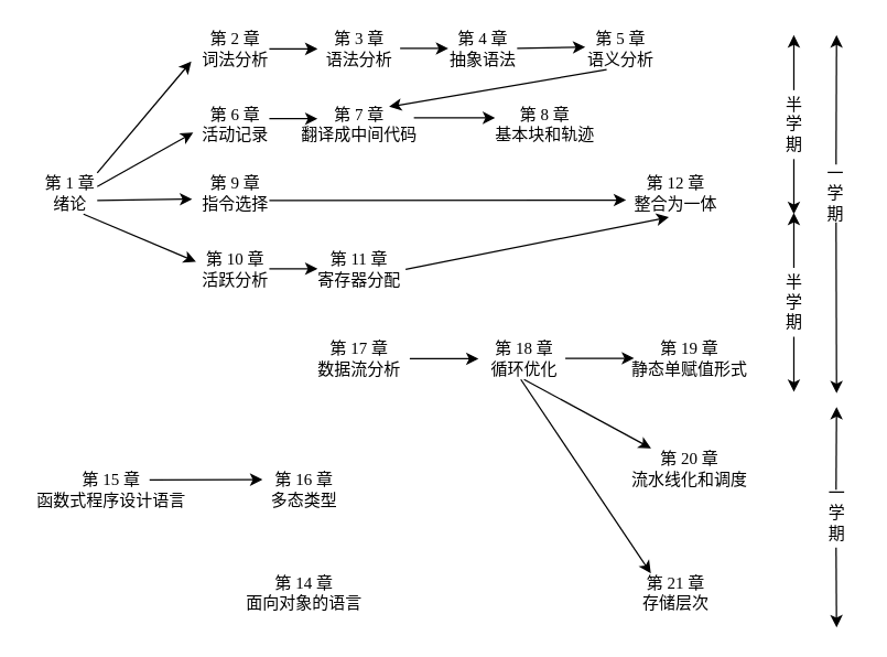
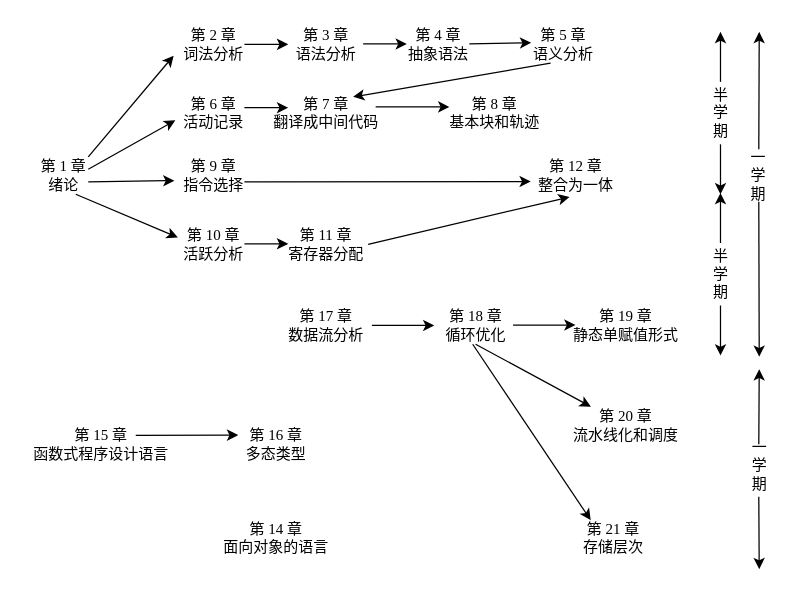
  <mxCell id="0" />
  <mxCell id="1" parent="0" />
  <mxCell id="2" value="&lt;div&gt;第 1 章&lt;/div&gt;&lt;div&gt;绪论&lt;/div&gt;" style="text;html=1;align=center;verticalAlign=middle;resizable=0;points=[];autosize=1;fontFamily=方正书宋_GBK;" vertex="1" parent="1"><mxGeometry x="25" y="125" width="50" height="30" as="geometry" /></mxCell>
  <mxCell id="3" value="&lt;div&gt;第 2 章&lt;/div&gt;&lt;div&gt;词法分析&lt;/div&gt;" style="text;html=1;align=center;verticalAlign=middle;resizable=0;points=[];autosize=1;fontFamily=方正书宋_GBK;" vertex="1" parent="1"><mxGeometry x="140" y="20" width="60" height="30" as="geometry" /></mxCell>
  <mxCell id="4" value="&lt;div&gt;第 3 章&lt;/div&gt;&lt;div&gt;语法分析&lt;/div&gt;" style="text;html=1;align=center;verticalAlign=middle;resizable=0;points=[];autosize=1;fontFamily=方正书宋_GBK;" vertex="1" parent="1"><mxGeometry x="230" y="20" width="60" height="30" as="geometry" /></mxCell>
  <mxCell id="5" value="&lt;div&gt;第 4 章&lt;/div&gt;&lt;div&gt;抽象语法&lt;/div&gt;" style="text;html=1;align=center;verticalAlign=middle;resizable=0;points=[];autosize=1;fontFamily=方正书宋_GBK;" vertex="1" parent="1"><mxGeometry x="320" y="20" width="60" height="30" as="geometry" /></mxCell>
  <mxCell id="6" value="&lt;div&gt;第 5 章&lt;/div&gt;&lt;div&gt;语义分析&lt;/div&gt;" style="text;html=1;align=center;verticalAlign=middle;resizable=0;points=[];autosize=1;fontFamily=方正书宋_GBK;" vertex="1" parent="1"><mxGeometry x="420" y="20" width="60" height="30" as="geometry" /></mxCell>
  <mxCell id="7" value="&lt;div&gt;第 6 章&lt;/div&gt;&lt;div&gt;活动记录&lt;/div&gt;" style="text;html=1;align=center;verticalAlign=middle;resizable=0;points=[];autosize=1;fontFamily=方正书宋_GBK;" vertex="1" parent="1"><mxGeometry x="140" y="75" width="60" height="30" as="geometry" /></mxCell>
  <mxCell id="8" value="&lt;div&gt;第 7 章&lt;/div&gt;&lt;div&gt;翻译成中间代码&lt;/div&gt;" style="text;html=1;align=center;verticalAlign=middle;resizable=0;points=[];autosize=1;fontFamily=方正书宋_GBK;" vertex="1" parent="1"><mxGeometry x="210" y="75" width="100" height="30" as="geometry" /></mxCell>
  <mxCell id="9" value="&lt;div&gt;第 8 章&lt;/div&gt;&lt;div&gt;基本块和轨迹&lt;/div&gt;" style="text;html=1;align=center;verticalAlign=middle;resizable=0;points=[];autosize=1;fontFamily=方正书宋_GBK;" vertex="1" parent="1"><mxGeometry x="350" y="75" width="90" height="30" as="geometry" /></mxCell>
  <mxCell id="10" value="&lt;div&gt;第 9 章&lt;/div&gt;&lt;div&gt;指令选择&lt;/div&gt;" style="text;html=1;align=center;verticalAlign=middle;resizable=0;points=[];autosize=1;fontFamily=方正书宋_GBK;" vertex="1" parent="1"><mxGeometry x="140" y="125" width="60" height="30" as="geometry" /></mxCell>
- <mxCell id="11" value="&lt;div&gt;第 12 章&lt;/div&gt;&lt;div&gt;整合为一体&lt;/div&gt;" style="text;html=1;align=center;verticalAlign=middle;resizable=0;points=[];autosize=1;fontFamily=方正书宋_GBK;" vertex="1" parent="1"><mxGeometry x="450" y="125" width="80" height="30" as="geometry" /></mxCell>
+ <mxCell id="11" value="&lt;div&gt;第 12 章&lt;/div&gt;&lt;div&gt;整合为一体&lt;/div&gt;" style="text;html=1;align=center;verticalAlign=middle;resizable=0;points=[];autosize=1;fontFamily=方正书宋_GBK;" vertex="1" parent="1"><mxGeometry x="420" y="125" width="80" height="30" as="geometry" /></mxCell>
  <mxCell id="12" value="&lt;div&gt;第 10 章&lt;/div&gt;&lt;div&gt;活跃分析&lt;/div&gt;" style="text;html=1;align=center;verticalAlign=middle;resizable=0;points=[];autosize=1;fontFamily=方正书宋_GBK;" vertex="1" parent="1"><mxGeometry x="140" y="180" width="60" height="30" as="geometry" /></mxCell>
  <mxCell id="13" value="&lt;div&gt;第 11 章&lt;/div&gt;&lt;div&gt;寄存器分配&lt;/div&gt;" style="text;html=1;align=center;verticalAlign=middle;resizable=0;points=[];autosize=1;fontFamily=方正书宋_GBK;" vertex="1" parent="1"><mxGeometry x="220" y="180" width="80" height="30" as="geometry" /></mxCell>
  <mxCell id="14" value="&lt;div&gt;第 17 章&lt;/div&gt;&lt;div&gt;数据流分析&lt;/div&gt;" style="text;html=1;align=center;verticalAlign=middle;resizable=0;points=[];autosize=1;fontFamily=方正书宋_GBK;" vertex="1" parent="1"><mxGeometry x="220" y="245" width="80" height="30" as="geometry" /></mxCell>
  <mxCell id="15" value="&lt;div&gt;第 18 章&lt;/div&gt;&lt;div&gt;循环优化&lt;/div&gt;" style="text;html=1;align=center;verticalAlign=middle;resizable=0;points=[];autosize=1;fontFamily=方正书宋_GBK;" vertex="1" parent="1"><mxGeometry x="350" y="245" width="60" height="30" as="geometry" /></mxCell>
  <mxCell id="16" value="&lt;div&gt;第 19 章&lt;/div&gt;&lt;div&gt;静态单赋值形式&lt;/div&gt;" style="text;html=1;align=center;verticalAlign=middle;resizable=0;points=[];autosize=1;fontFamily=方正书宋_GBK;" vertex="1" parent="1"><mxGeometry x="450" y="245" width="100" height="30" as="geometry" /></mxCell>
  <mxCell id="17" value="&lt;div&gt;第 15 章&lt;/div&gt;&lt;div&gt;函数式程序设计语言&lt;/div&gt;" style="text;html=1;align=center;verticalAlign=middle;resizable=0;points=[];autosize=1;fontFamily=方正书宋_GBK;" vertex="1" parent="1"><mxGeometry x="20" y="340" width="120" height="30" as="geometry" /></mxCell>
  <mxCell id="18" value="&lt;div&gt;第 16 章&lt;/div&gt;&lt;div&gt;多态类型&lt;/div&gt;" style="text;html=1;align=center;verticalAlign=middle;resizable=0;points=[];autosize=1;fontFamily=方正书宋_GBK;" vertex="1" parent="1"><mxGeometry x="190" y="340" width="60" height="30" as="geometry" /></mxCell>
  <mxCell id="19" value="&lt;div&gt;第 14 章&lt;/div&gt;&lt;div&gt;面向对象的语言&lt;/div&gt;" style="text;html=1;align=center;verticalAlign=middle;resizable=0;points=[];autosize=1;fontFamily=方正书宋_GBK;" vertex="1" parent="1"><mxGeometry x="170" y="415" width="100" height="30" as="geometry" /></mxCell>
  <mxCell id="20" value="&lt;div&gt;第 20 章&lt;/div&gt;&lt;div&gt;流水线化和调度&lt;/div&gt;" style="text;html=1;align=center;verticalAlign=middle;resizable=0;points=[];autosize=1;fontFamily=方正书宋_GBK;" vertex="1" parent="1"><mxGeometry x="450" y="325" width="100" height="30" as="geometry" /></mxCell>
  <mxCell id="21" value="&lt;div&gt;第 21 章&lt;/div&gt;&lt;div&gt;存储层次&lt;/div&gt;" style="text;html=1;align=center;verticalAlign=middle;resizable=0;points=[];autosize=1;fontFamily=方正书宋_GBK;" vertex="1" parent="1"><mxGeometry x="460" y="415" width="60" height="30" as="geometry" /></mxCell>
  <mxCell id="22" value="" style="endArrow=classic;html=1;fontFamily=方正书宋_GBK;entryX=-0.028;entryY=0.802;entryDx=0;entryDy=0;entryPerimeter=0;" edge="1" parent="1" target="3"><mxGeometry width="50" height="50" relative="1" as="geometry"><mxPoint x="70" y="125" as="sourcePoint" /><mxPoint x="120" y="75" as="targetPoint" /></mxGeometry></mxCell>
  <mxCell id="23" value="" style="endArrow=classic;html=1;fontFamily=方正书宋_GBK;" edge="1" parent="1" target="4"><mxGeometry width="50" height="50" relative="1" as="geometry"><mxPoint x="195" y="35" as="sourcePoint" /><mxPoint x="245" y="-15" as="targetPoint" /></mxGeometry></mxCell>
  <mxCell id="24" value="" style="endArrow=classic;html=1;fontFamily=方正书宋_GBK;" edge="1" parent="1"><mxGeometry width="50" height="50" relative="1" as="geometry"><mxPoint x="290" y="34.66" as="sourcePoint" /><mxPoint x="325" y="34.66" as="targetPoint" /></mxGeometry></mxCell>
  <mxCell id="25" value="" style="endArrow=classic;html=1;fontFamily=方正书宋_GBK;entryX=0.075;entryY=0.457;entryDx=0;entryDy=0;entryPerimeter=0;" edge="1" parent="1" target="6"><mxGeometry width="50" height="50" relative="1" as="geometry"><mxPoint x="375" y="34.66" as="sourcePoint" /><mxPoint x="410" y="34.66" as="targetPoint" /></mxGeometry></mxCell>
  <mxCell id="26" value="" style="endArrow=classic;html=1;fontFamily=方正书宋_GBK;entryX=-0.005;entryY=0.693;entryDx=0;entryDy=0;entryPerimeter=0;" edge="1" parent="1" target="7"><mxGeometry width="50" height="50" relative="1" as="geometry"><mxPoint x="70" y="135" as="sourcePoint" /><mxPoint x="120" y="95" as="targetPoint" /></mxGeometry></mxCell>
  <mxCell id="27" value="" style="endArrow=classic;html=1;fontFamily=方正书宋_GBK;entryX=-0.017;entryY=0.636;entryDx=0;entryDy=0;entryPerimeter=0;" edge="1" parent="1" target="10"><mxGeometry width="50" height="50" relative="1" as="geometry"><mxPoint x="70" y="145" as="sourcePoint" /><mxPoint x="120" y="95" as="targetPoint" /></mxGeometry></mxCell>
  <mxCell id="28" value="" style="endArrow=classic;html=1;fontFamily=方正书宋_GBK;entryX=0.029;entryY=0.32;entryDx=0;entryDy=0;entryPerimeter=0;" edge="1" parent="1" target="12"><mxGeometry width="50" height="50" relative="1" as="geometry"><mxPoint x="60" y="155" as="sourcePoint" /><mxPoint x="110" y="105" as="targetPoint" /></mxGeometry></mxCell>
  <mxCell id="29" value="" style="endArrow=classic;html=1;fontFamily=方正书宋_GBK;entryX=0.052;entryY=0.659;entryDx=0;entryDy=0;entryPerimeter=0;" edge="1" parent="1" target="11"><mxGeometry width="50" height="50" relative="1" as="geometry"><mxPoint x="195" y="145" as="sourcePoint" /><mxPoint x="245" y="95" as="targetPoint" /></mxGeometry></mxCell>
  <mxCell id="30" value="" style="endArrow=classic;html=1;fontFamily=方正书宋_GBK;" edge="1" parent="1"><mxGeometry width="50" height="50" relative="1" as="geometry"><mxPoint x="195" y="85.66" as="sourcePoint" /><mxPoint x="230" y="85.66" as="targetPoint" /></mxGeometry></mxCell>
  <mxCell id="31" value="" style="endArrow=classic;html=1;fontFamily=方正书宋_GBK;entryX=-0.011;entryY=0.335;entryDx=0;entryDy=0;entryPerimeter=0;" edge="1" parent="1"><mxGeometry width="50" height="50" relative="1" as="geometry"><mxPoint x="300" y="85" as="sourcePoint" /><mxPoint x="359.01" y="85.05" as="targetPoint" /></mxGeometry></mxCell>
  <mxCell id="32" value="" style="endArrow=classic;html=1;strokeColor=#000000;fontFamily=方正书宋_GBK;entryX=0.72;entryY=0.067;entryDx=0;entryDy=0;entryPerimeter=0;" edge="1" parent="1" target="8"><mxGeometry width="50" height="50" relative="1" as="geometry"><mxPoint x="440" y="50" as="sourcePoint" /><mxPoint x="490" y="0" as="targetPoint" /></mxGeometry></mxCell>
  <mxCell id="33" value="" style="endArrow=classic;html=1;fontFamily=方正书宋_GBK;" edge="1" parent="1"><mxGeometry width="50" height="50" relative="1" as="geometry"><mxPoint x="195" y="194.66" as="sourcePoint" /><mxPoint x="230" y="194.66" as="targetPoint" /></mxGeometry></mxCell>
  <mxCell id="34" value="" style="endArrow=classic;html=1;strokeColor=#000000;fontFamily=方正书宋_GBK;entryX=0.44;entryY=1.072;entryDx=0;entryDy=0;entryPerimeter=0;" edge="1" parent="1" target="11"><mxGeometry width="50" height="50" relative="1" as="geometry"><mxPoint x="294" y="195" as="sourcePoint" /><mxPoint x="344" y="145" as="targetPoint" /></mxGeometry></mxCell>
  <mxCell id="35" value="" style="endArrow=classic;html=1;fontFamily=方正书宋_GBK;entryX=-0.167;entryY=0.333;entryDx=0;entryDy=0;entryPerimeter=0;" edge="1" parent="1"><mxGeometry width="50" height="50" relative="1" as="geometry"><mxPoint x="297" y="260" as="sourcePoint" /><mxPoint x="346.98" y="259.99" as="targetPoint" /></mxGeometry></mxCell>
  <mxCell id="36" value="" style="endArrow=classic;html=1;fontFamily=方正书宋_GBK;entryX=-0.167;entryY=0.333;entryDx=0;entryDy=0;entryPerimeter=0;" edge="1" parent="1"><mxGeometry width="50" height="50" relative="1" as="geometry"><mxPoint x="410" y="259.67" as="sourcePoint" /><mxPoint x="459.98" y="259.66" as="targetPoint" /></mxGeometry></mxCell>
  <mxCell id="37" value="" style="endArrow=classic;html=1;strokeColor=#000000;fontFamily=方正书宋_GBK;entryX=0;entryY=0.257;entryDx=0;entryDy=0;entryPerimeter=0;" edge="1" parent="1" target="18"><mxGeometry width="50" height="50" relative="1" as="geometry"><mxPoint x="108" y="348" as="sourcePoint" /><mxPoint x="175.96" y="348.78" as="targetPoint" /></mxGeometry></mxCell>
  <mxCell id="38" value="" style="endArrow=classic;html=1;strokeColor=#000000;fontFamily=方正书宋_GBK;" edge="1" parent="1" target="20"><mxGeometry width="50" height="50" relative="1" as="geometry"><mxPoint x="380" y="275" as="sourcePoint" /><mxPoint x="430" y="225" as="targetPoint" /></mxGeometry></mxCell>
  <mxCell id="39" value="" style="endArrow=classic;html=1;strokeColor=#000000;fontFamily=方正书宋_GBK;entryX=0.202;entryY=0.026;entryDx=0;entryDy=0;entryPerimeter=0;" edge="1" parent="1" target="21"><mxGeometry width="50" height="50" relative="1" as="geometry"><mxPoint x="377.69" y="275" as="sourcePoint" /><mxPoint x="440" y="400" as="targetPoint" /></mxGeometry></mxCell>
  <mxCell id="40" value="半&lt;br&gt;学&lt;br&gt;期" style="text;html=1;align=center;verticalAlign=middle;resizable=0;points=[];autosize=1;fontFamily=方正书宋_GBK;" vertex="1" parent="1"><mxGeometry x="561" y="65" width="30" height="50" as="geometry" /></mxCell>
  <mxCell id="41" value="" style="endArrow=classic;html=1;strokeColor=#000000;fontFamily=方正书宋_GBK;" edge="1" parent="1"><mxGeometry width="50" height="50" relative="1" as="geometry"><mxPoint x="576" y="65" as="sourcePoint" /><mxPoint x="576" y="25" as="targetPoint" /></mxGeometry></mxCell>
  <mxCell id="42" value="" style="endArrow=classic;html=1;strokeColor=#000000;fontFamily=方正书宋_GBK;" edge="1" parent="1"><mxGeometry width="50" height="50" relative="1" as="geometry"><mxPoint x="576" y="115" as="sourcePoint" /><mxPoint x="576" y="155" as="targetPoint" /></mxGeometry></mxCell>
  <mxCell id="43" value="半&lt;br&gt;学&lt;br&gt;期" style="text;html=1;align=center;verticalAlign=middle;resizable=0;points=[];autosize=1;fontFamily=方正书宋_GBK;" vertex="1" parent="1"><mxGeometry x="561" y="194" width="30" height="50" as="geometry" /></mxCell>
  <mxCell id="44" value="" style="endArrow=classic;html=1;strokeColor=#000000;fontFamily=方正书宋_GBK;" edge="1" parent="1"><mxGeometry width="50" height="50" relative="1" as="geometry"><mxPoint x="576" y="194" as="sourcePoint" /><mxPoint x="576" y="154" as="targetPoint" /></mxGeometry></mxCell>
  <mxCell id="45" value="" style="endArrow=classic;html=1;strokeColor=#000000;fontFamily=方正书宋_GBK;" edge="1" parent="1"><mxGeometry width="50" height="50" relative="1" as="geometry"><mxPoint x="576" y="244" as="sourcePoint" /><mxPoint x="576" y="284" as="targetPoint" /></mxGeometry></mxCell>
  <mxCell id="46" value="一&lt;br&gt;学&lt;br&gt;期" style="text;html=1;align=center;verticalAlign=middle;resizable=0;points=[];autosize=1;fontFamily=方正书宋_GBK;" vertex="1" parent="1"><mxGeometry x="591" y="115" width="30" height="50" as="geometry" /></mxCell>
  <mxCell id="47" value="" style="endArrow=classic;html=1;strokeColor=#000000;fontFamily=方正书宋_GBK;" edge="1" parent="1"><mxGeometry width="50" height="50" relative="1" as="geometry"><mxPoint x="606.66" y="119" as="sourcePoint" /><mxPoint x="607" y="25" as="targetPoint" /></mxGeometry></mxCell>
  <mxCell id="48" value="" style="endArrow=classic;html=1;strokeColor=#000000;fontFamily=方正书宋_GBK;" edge="1" parent="1"><mxGeometry width="50" height="50" relative="1" as="geometry"><mxPoint x="606.66" y="161" as="sourcePoint" /><mxPoint x="607" y="285" as="targetPoint" /></mxGeometry></mxCell>
  <mxCell id="49" value="一&lt;br&gt;学&lt;br&gt;期" style="text;html=1;align=center;verticalAlign=middle;resizable=0;points=[];autosize=1;fontFamily=方正书宋_GBK;" vertex="1" parent="1"><mxGeometry x="592" y="347" width="30" height="50" as="geometry" /></mxCell>
  <mxCell id="50" value="" style="endArrow=classic;html=1;strokeColor=#000000;fontFamily=方正书宋_GBK;" edge="1" parent="1"><mxGeometry width="50" height="50" relative="1" as="geometry"><mxPoint x="606.66" y="355" as="sourcePoint" /><mxPoint x="607" y="295" as="targetPoint" /></mxGeometry></mxCell>
  <mxCell id="51" value="" style="endArrow=classic;html=1;strokeColor=#000000;fontFamily=方正书宋_GBK;" edge="1" parent="1"><mxGeometry width="50" height="50" relative="1" as="geometry"><mxPoint x="606.66" y="397" as="sourcePoint" /><mxPoint x="607" y="455" as="targetPoint" /></mxGeometry></mxCell>
